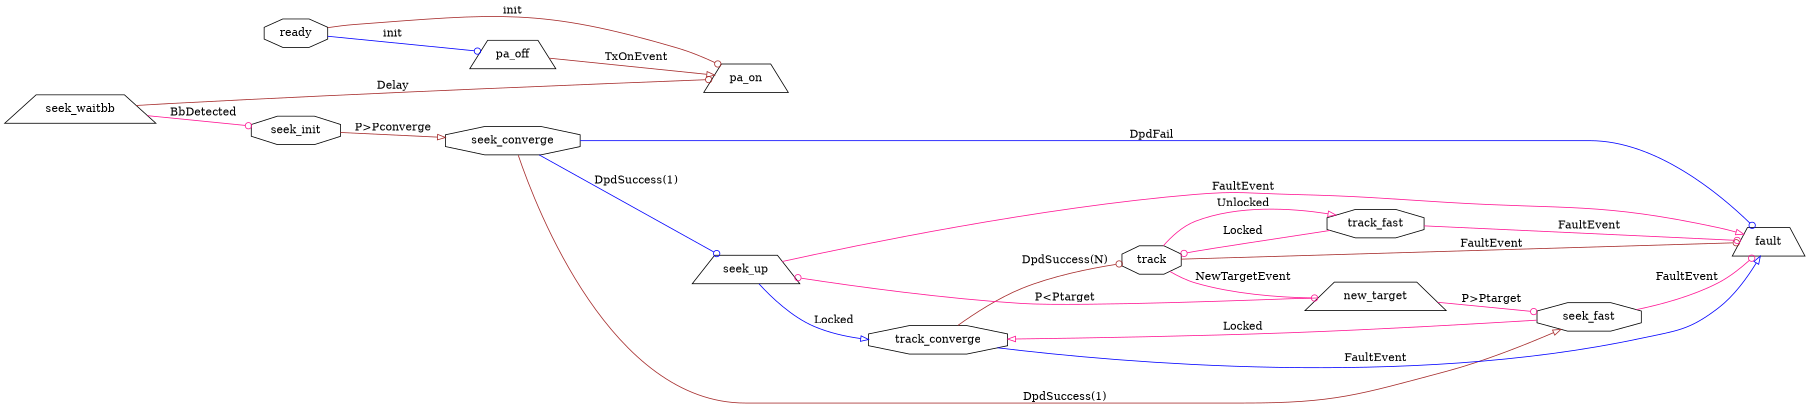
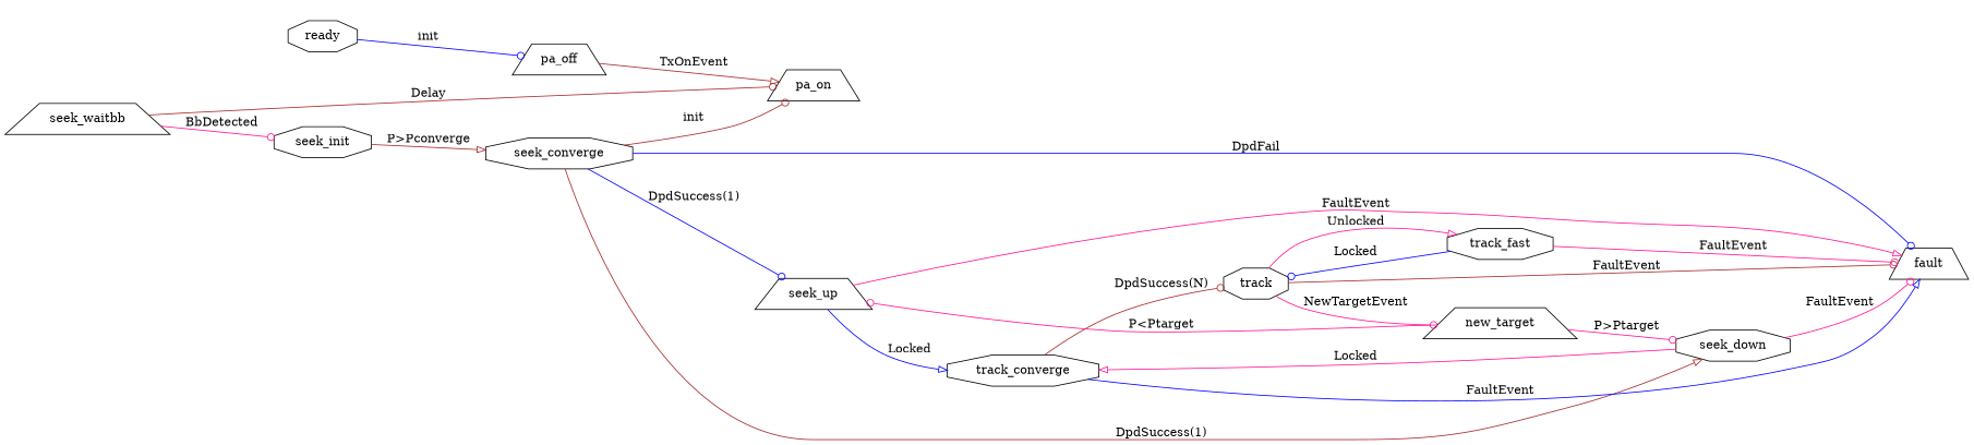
  digraph {
    rankdir=LR
    node [shape=octagon]
    edge [arrowhead=odot color=deeppink]
    pa_off [shape=trapezium]
    ready
    pa_on [shape=trapezium]
    seek_waitbb [shape=trapezium]
    seek_init
    seek_converge
    seek_up [shape=trapezium]
-   seek_down [label=seek_fast]
+   seek_down
    fault [shape=trapezium]
    track_converge
    track
    track_fast
    new_target [shape=trapezium]
    pa_off -> pa_on [arrowhead=onormal color=brown label=TxOnEvent]
    ready -> pa_off [color=blue label=init]
-   ready -> pa_on [color=brown label=init]
+   seek_converge -> pa_on [color=brown label=init]
    seek_waitbb -> pa_on [color=brown label=Delay]
    seek_waitbb -> seek_init [label=BbDetected]
    seek_init -> seek_converge [arrowhead=onormal color=brown label="P>Pconverge"]
    seek_converge -> seek_up [color=blue label="DpdSuccess(1)"]
    seek_converge -> seek_down [arrowhead=onormal color=brown label="DpdSuccess(1)"]
    seek_converge -> fault [color=blue label=DpdFail]
    seek_up -> fault [arrowhead=onormal label=FaultEvent]
    seek_up -> track_converge [arrowhead=onormal color=blue label=Locked]
    seek_down -> fault [label=FaultEvent]
    seek_down -> track_converge [arrowhead=onormal label=Locked]
    track_converge -> fault [arrowhead=onormal color=blue label=FaultEvent]
    track_converge -> track [color=brown label="DpdSuccess(N)"]
    track -> fault [color=brown label=FaultEvent]
    track -> track_fast [arrowhead=onormal label=Unlocked]
    track -> new_target [label=NewTargetEvent]
    track_fast -> fault [label=FaultEvent]
-   track_fast -> track [label=Locked]
+   track_fast -> track [color=blue label=Locked]
    new_target -> seek_up [label="P<Ptarget"]
    new_target -> seek_down [label="P>Ptarget"]
  }
